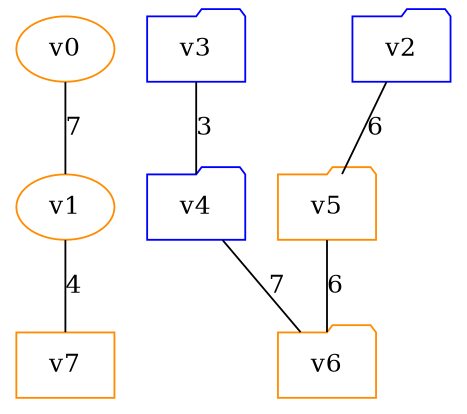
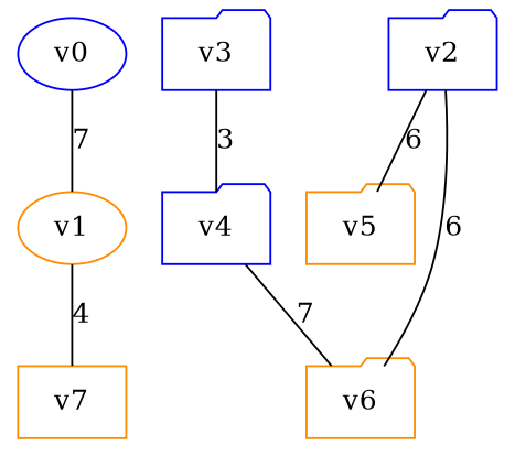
  graph {
    node [color=darkorange shape=folder]
-   v0 [shape=ellipse]
+   v0 [color=blue shape=ellipse]
    v1 [shape=ellipse]
    v7 [shape=box]
    v3 [color=blue]
    v4 [color=blue]
    v2 [color=blue]
    v5
    v6
    v0 -- v1 [label=7]
    v1 -- v7 [label=4]
    v3 -- v4 [label=3]
    v4 -- v6 [label=7]
    v2 -- v5 [label=6]
-   v5 -- v6 [label=6]
+   v2 -- v6 [label=6]
  }
